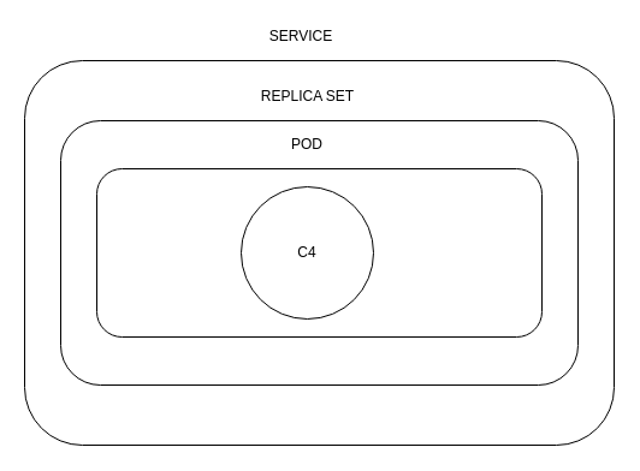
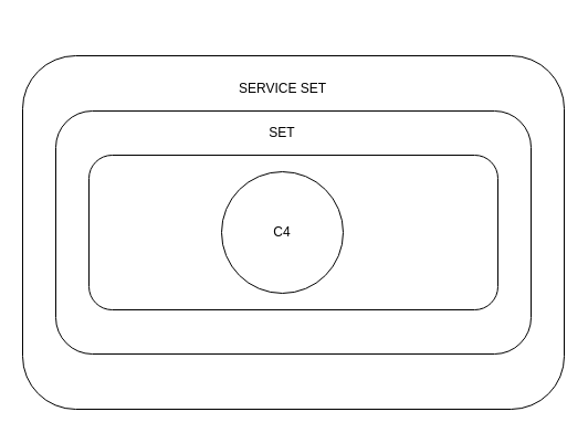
  <mxCell id="0" />
  <mxCell id="1" parent="0" />
  <mxCell id="2" value="" style="rounded=1;whiteSpace=wrap;html=1;" vertex="1" parent="1"><mxGeometry x="20" y="50" width="490" height="320" as="geometry" /></mxCell>
  <mxCell id="3" value="" style="rounded=1;whiteSpace=wrap;html=1;" vertex="1" parent="1"><mxGeometry x="50" y="100" width="430" height="220" as="geometry" /></mxCell>
  <mxCell id="4" value="" style="rounded=1;whiteSpace=wrap;html=1;" vertex="1" parent="1"><mxGeometry x="80" y="140" width="370" height="140" as="geometry" /></mxCell>
  <mxCell id="5" value="C4" style="ellipse;whiteSpace=wrap;html=1;aspect=fixed;" vertex="1" parent="1"><mxGeometry x="200" y="155" width="110" height="110" as="geometry" /></mxCell>
- <mxCell id="6" value="POD" style="text;html=1;strokeColor=none;fillColor=none;align=center;verticalAlign=middle;whiteSpace=wrap;rounded=0;" vertex="1" parent="1"><mxGeometry x="235" y="110" width="40" height="20" as="geometry" /></mxCell>
- <mxCell id="7" value="REPLICA SET" style="text;html=1;strokeColor=none;fillColor=none;align=center;verticalAlign=middle;whiteSpace=wrap;rounded=0;" vertex="1" parent="1"><mxGeometry x="207.5" y="70" width="95" height="20" as="geometry" /></mxCell>
- <mxCell id="8" value="SERVICE" style="text;html=1;strokeColor=none;fillColor=none;align=center;verticalAlign=middle;whiteSpace=wrap;rounded=0;" vertex="1" parent="1"><mxGeometry x="200" y="20" width="100" height="20" as="geometry" /></mxCell>
+ <mxCell id="6" value="SET" style="text;html=1;strokeColor=none;fillColor=none;align=center;verticalAlign=middle;whiteSpace=wrap;rounded=0;" vertex="1" parent="1"><mxGeometry x="235" y="110" width="40" height="20" as="geometry" /></mxCell>
+ <mxCell id="7" value="SERVICE SET" style="text;html=1;strokeColor=none;fillColor=none;align=center;verticalAlign=middle;whiteSpace=wrap;rounded=0;" vertex="1" parent="1"><mxGeometry x="207.5" y="70" width="95" height="20" as="geometry" /></mxCell>
